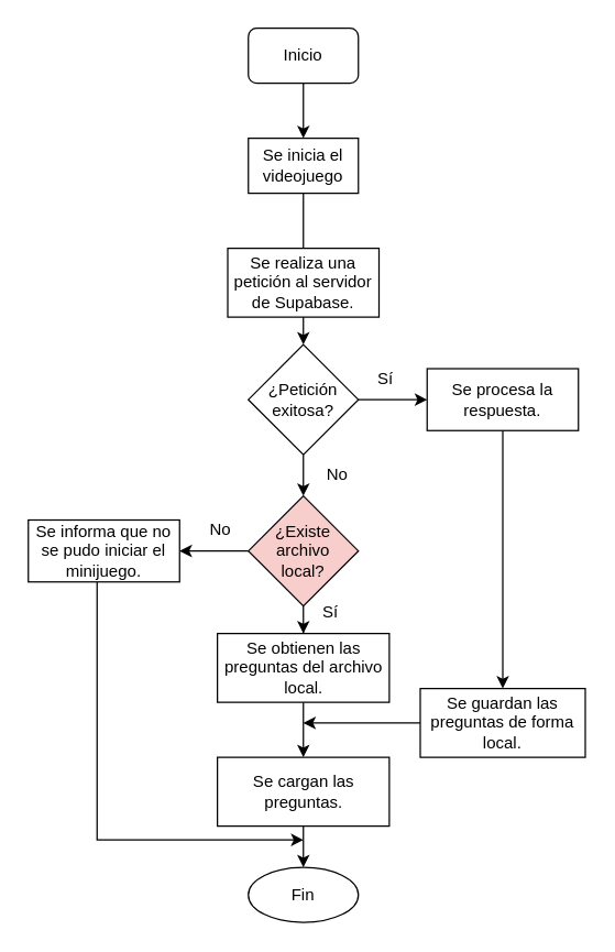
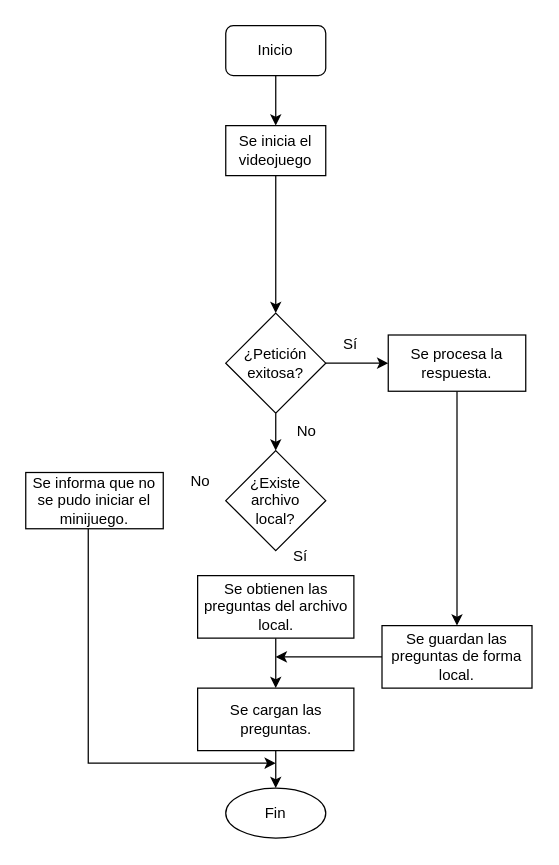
  <mxCell id="0" />
  <mxCell id="1" parent="0" />
  <mxCell id="2" value="" style="edgeStyle=orthogonalEdgeStyle;rounded=0;orthogonalLoop=1;jettySize=auto;html=1;" edge="1" parent="1" source="3" target="5"><mxGeometry relative="1" as="geometry" /></mxCell>
  <mxCell id="3" value="Inicio" style="whiteSpace=wrap;html=1;rounded=1;" vertex="1" parent="1"><mxGeometry x="180" y="20" width="80" height="40" as="geometry" /></mxCell>
  <mxCell id="4" value="" style="edgeStyle=orthogonalEdgeStyle;rounded=0;orthogonalLoop=1;jettySize=auto;html=1;" edge="1" parent="1" source="5" target="9"><mxGeometry relative="1" as="geometry" /></mxCell>
  <mxCell id="5" value="Se inicia el videojuego" style="rounded=0;whiteSpace=wrap;html=1;" vertex="1" parent="1"><mxGeometry x="180" y="100" width="80" height="40" as="geometry" /></mxCell>
- <mxCell id="6" value="Se realiza una petición al servidor de Supabase." style="rounded=0;whiteSpace=wrap;html=1;" vertex="1" parent="1"><mxGeometry x="165" y="180" width="110" height="50" as="geometry" /></mxCell>
  <mxCell id="7" value="" style="edgeStyle=orthogonalEdgeStyle;rounded=0;orthogonalLoop=1;jettySize=auto;html=1;" edge="1" parent="1" source="9" target="11"><mxGeometry relative="1" as="geometry" /></mxCell>
  <mxCell id="8" value="" style="edgeStyle=orthogonalEdgeStyle;rounded=0;orthogonalLoop=1;jettySize=auto;html=1;" edge="1" parent="1" source="9" target="20"><mxGeometry relative="1" as="geometry" /></mxCell>
  <mxCell id="9" value="¿Petición exitosa?" style="rhombus;whiteSpace=wrap;html=1;" vertex="1" parent="1"><mxGeometry x="180" y="250" width="80" height="80" as="geometry" /></mxCell>
  <mxCell id="10" value="" style="edgeStyle=orthogonalEdgeStyle;rounded=0;orthogonalLoop=1;jettySize=auto;html=1;" edge="1" parent="1" source="11" target="13"><mxGeometry relative="1" as="geometry" /></mxCell>
  <mxCell id="11" value="Se procesa la respuesta." style="rounded=0;whiteSpace=wrap;html=1;" vertex="1" parent="1"><mxGeometry x="310" y="267.5" width="110" height="45" as="geometry" /></mxCell>
  <mxCell id="12" style="edgeStyle=orthogonalEdgeStyle;rounded=0;orthogonalLoop=1;jettySize=auto;html=1;" edge="1" parent="1" source="13"><mxGeometry relative="1" as="geometry"><mxPoint x="220" y="525" as="targetPoint" /></mxGeometry></mxCell>
  <mxCell id="13" value="Se guardan las preguntas de forma local." style="rounded=0;whiteSpace=wrap;html=1;" vertex="1" parent="1"><mxGeometry x="305" y="500" width="120" height="50" as="geometry" /></mxCell>
  <mxCell id="14" value="" style="edgeStyle=orthogonalEdgeStyle;rounded=0;orthogonalLoop=1;jettySize=auto;html=1;" edge="1" parent="1" source="15" target="17"><mxGeometry relative="1" as="geometry" /></mxCell>
  <mxCell id="15" value="Se obtienen las preguntas del archivo local." style="rounded=0;whiteSpace=wrap;html=1;" vertex="1" parent="1"><mxGeometry x="157.5" y="460" width="125" height="50" as="geometry" /></mxCell>
  <mxCell id="16" value="" style="edgeStyle=orthogonalEdgeStyle;rounded=0;orthogonalLoop=1;jettySize=auto;html=1;" edge="1" parent="1" source="17" target="21"><mxGeometry relative="1" as="geometry" /></mxCell>
  <mxCell id="17" value="Se cargan las preguntas." style="rounded=0;whiteSpace=wrap;html=1;" vertex="1" parent="1"><mxGeometry x="157.5" y="550" width="125" height="50" as="geometry" /></mxCell>
- <mxCell id="18" value="" style="edgeStyle=orthogonalEdgeStyle;rounded=0;orthogonalLoop=1;jettySize=auto;html=1;" edge="1" parent="1" source="20" target="15"><mxGeometry relative="1" as="geometry" /></mxCell>
- <mxCell id="19" value="" style="edgeStyle=orthogonalEdgeStyle;rounded=0;orthogonalLoop=1;jettySize=auto;html=1;" edge="1" parent="1" source="20" target="23"><mxGeometry relative="1" as="geometry" /></mxCell>
- <mxCell id="20" value="¿Existe archivo &lt;br&gt;local?" style="rhombus;whiteSpace=wrap;html=1;fillColor=#f8cecc;" vertex="1" parent="1"><mxGeometry x="180" y="360" width="80" height="80" as="geometry" /></mxCell>
+ <mxCell id="20" value="¿Existe archivo &lt;br&gt;local?" style="rhombus;whiteSpace=wrap;html=1;" vertex="1" parent="1"><mxGeometry x="180" y="360" width="80" height="80" as="geometry" /></mxCell>
  <mxCell id="21" value="Fin" style="ellipse;whiteSpace=wrap;html=1;" vertex="1" parent="1"><mxGeometry x="180" y="630" width="80" height="40" as="geometry" /></mxCell>
  <mxCell id="22" style="edgeStyle=orthogonalEdgeStyle;rounded=0;orthogonalLoop=1;jettySize=auto;html=1;" edge="1" parent="1" source="23"><mxGeometry relative="1" as="geometry"><mxPoint x="220" y="610" as="targetPoint" /><Array as="points"><mxPoint x="70" y="610" /></Array></mxGeometry></mxCell>
  <mxCell id="23" value="Se informa que no se pudo iniciar el minijuego." style="rounded=0;whiteSpace=wrap;html=1;" vertex="1" parent="1"><mxGeometry x="20" y="377.5" width="110" height="45" as="geometry" /></mxCell>
  <mxCell id="24" value="Sí" style="text;html=1;strokeColor=none;fillColor=none;align=center;verticalAlign=middle;whiteSpace=wrap;rounded=0;" vertex="1" parent="1"><mxGeometry x="250" y="260" width="60" height="30" as="geometry" /></mxCell>
  <mxCell id="25" value="No" style="text;html=1;strokeColor=none;fillColor=none;align=center;verticalAlign=middle;whiteSpace=wrap;rounded=0;" vertex="1" parent="1"><mxGeometry x="215" y="330" width="60" height="30" as="geometry" /></mxCell>
  <mxCell id="26" value="No" style="text;html=1;strokeColor=none;fillColor=none;align=center;verticalAlign=middle;whiteSpace=wrap;rounded=0;" vertex="1" parent="1"><mxGeometry x="130" y="370" width="60" height="30" as="geometry" /></mxCell>
  <mxCell id="27" value="Sí" style="text;html=1;strokeColor=none;fillColor=none;align=center;verticalAlign=middle;whiteSpace=wrap;rounded=0;" vertex="1" parent="1"><mxGeometry x="210" y="430" width="60" height="30" as="geometry" /></mxCell>
